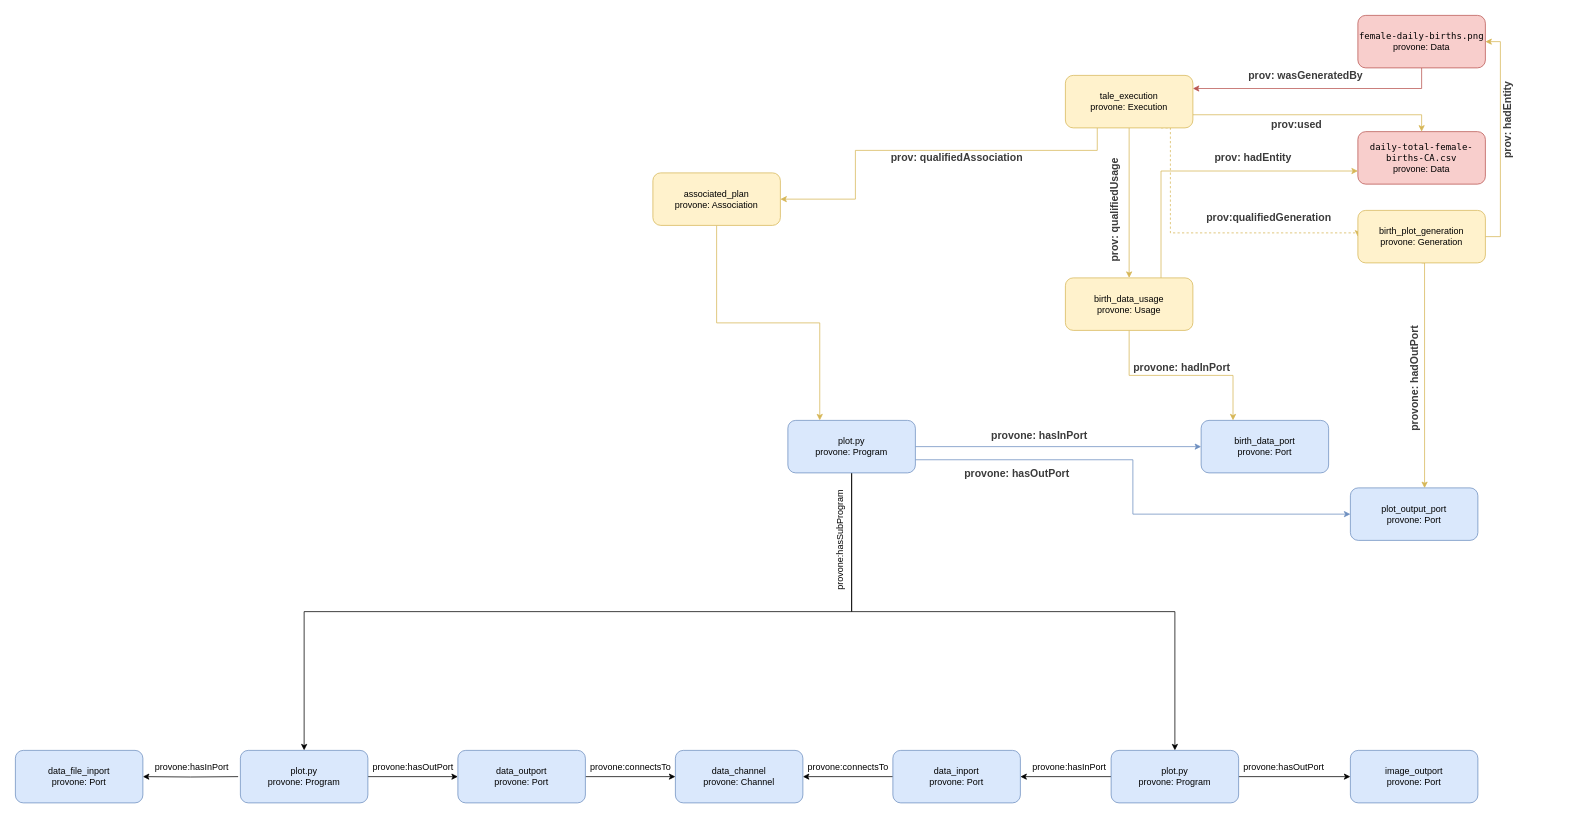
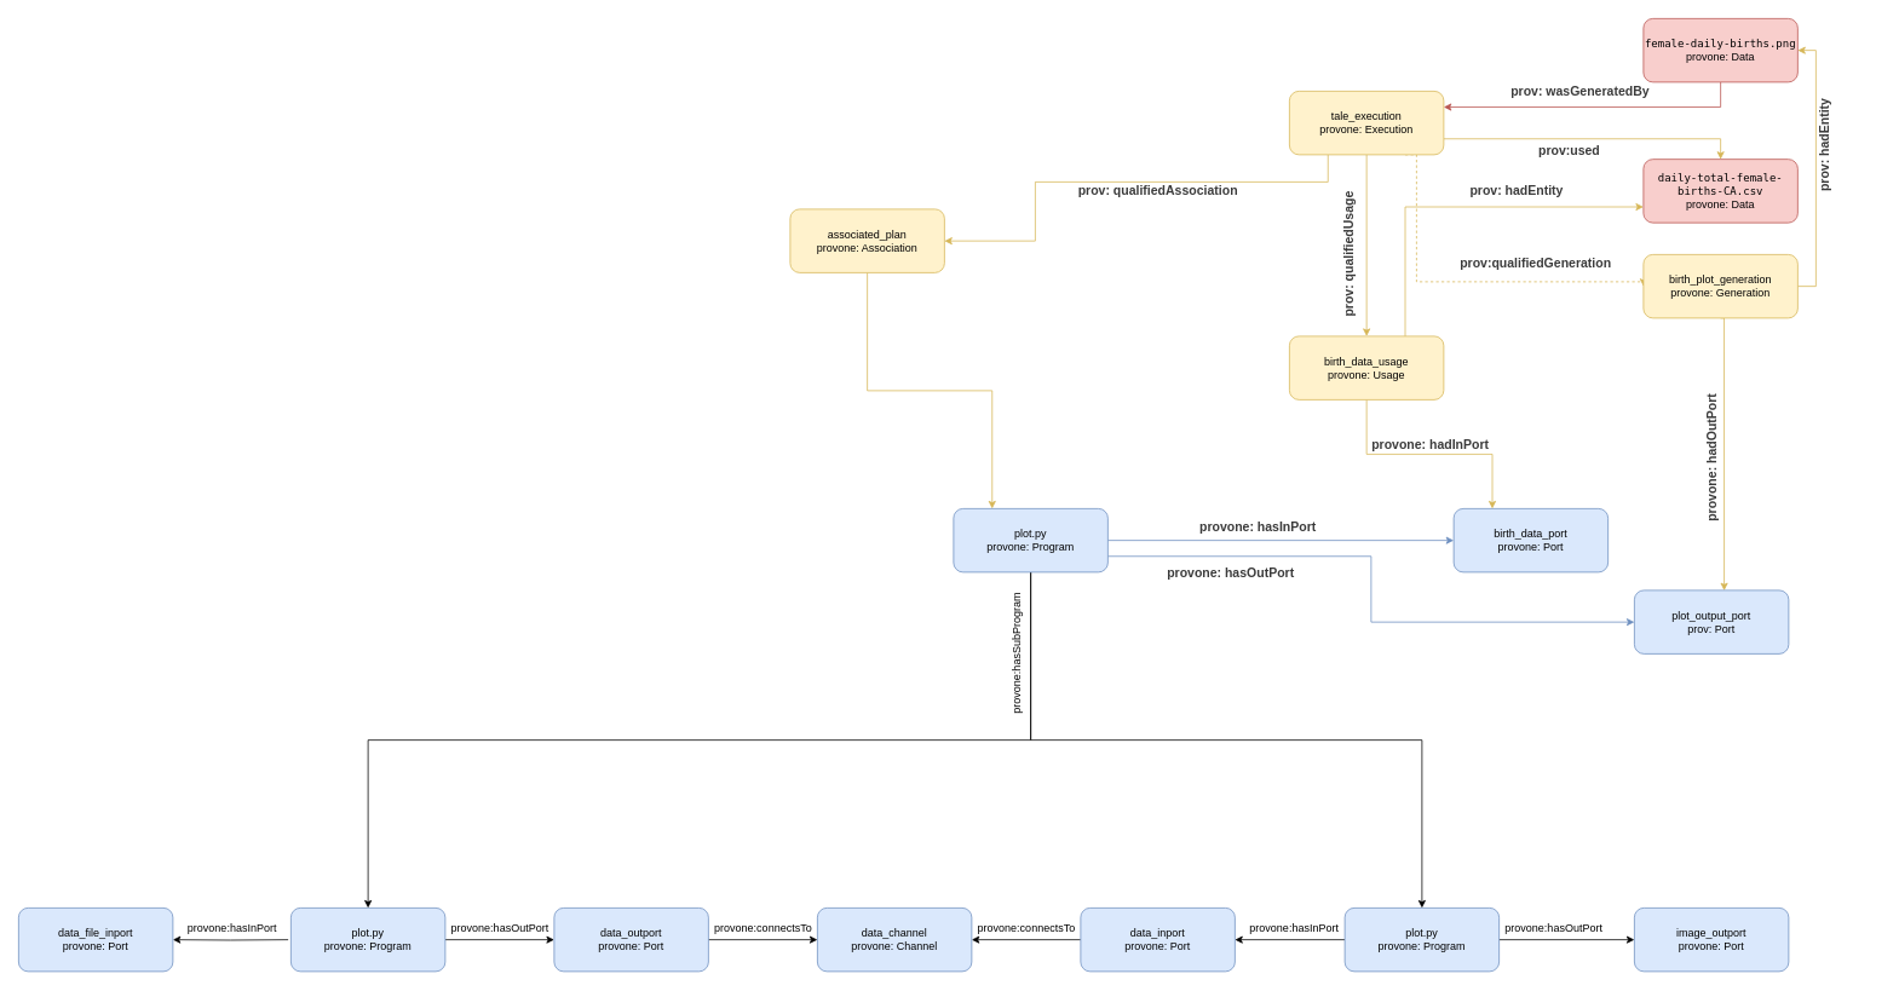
  <mxCell id="0" />
  <mxCell id="1" parent="0" />
  <mxCell id="2" value="" style="edgeStyle=orthogonalEdgeStyle;rounded=0;orthogonalLoop=1;jettySize=auto;html=1;exitX=0.25;exitY=1;exitDx=0;exitDy=0;entryX=1;entryY=0.5;entryDx=0;entryDy=0;fillColor=#fff2cc;strokeColor=#d6b656;" parent="1" source="6" target="8" edge="1"><mxGeometry relative="1" as="geometry"><Array as="points"><mxPoint x="1463" y="200" /><mxPoint x="1140" y="200" /><mxPoint x="1140" y="265" /></Array></mxGeometry></mxCell>
  <mxCell id="3" style="edgeStyle=orthogonalEdgeStyle;rounded=0;orthogonalLoop=1;jettySize=auto;html=1;exitX=0.5;exitY=1;exitDx=0;exitDy=0;entryX=0.5;entryY=0;entryDx=0;entryDy=0;fillColor=#fff2cc;strokeColor=#d6b656;" parent="1" source="6" target="23" edge="1"><mxGeometry relative="1" as="geometry" /></mxCell>
  <mxCell id="4" style="edgeStyle=orthogonalEdgeStyle;rounded=0;orthogonalLoop=1;jettySize=auto;html=1;exitX=0.75;exitY=1;exitDx=0;exitDy=0;entryX=0;entryY=0.5;entryDx=0;entryDy=0;fillColor=#fff2cc;strokeColor=#d6b656;dashed=1;" parent="1" source="6" target="35" edge="1"><mxGeometry relative="1" as="geometry"><Array as="points"><mxPoint x="1560" y="170" /><mxPoint x="1560" y="310" /><mxPoint x="1810" y="310" /></Array></mxGeometry></mxCell>
  <mxCell id="5" style="edgeStyle=orthogonalEdgeStyle;rounded=0;orthogonalLoop=1;jettySize=auto;html=1;exitX=1;exitY=0.75;exitDx=0;exitDy=0;entryX=0.5;entryY=0;entryDx=0;entryDy=0;fillColor=#fff2cc;strokeColor=#d6b656;" parent="1" source="6" target="24" edge="1"><mxGeometry relative="1" as="geometry" /></mxCell>
  <mxCell id="6" value="&lt;div&gt;tale_execution&lt;/div&gt;&lt;div&gt;provone: Execution&lt;br&gt;&lt;/div&gt;" style="rounded=1;whiteSpace=wrap;html=1;fontSize=12;glass=0;strokeWidth=1;shadow=0;fillColor=#fff2cc;strokeColor=#d6b656;" parent="1" vertex="1"><mxGeometry x="1420" y="100" width="170" height="70" as="geometry" /></mxCell>
  <mxCell id="7" value="" style="edgeStyle=orthogonalEdgeStyle;rounded=0;orthogonalLoop=1;jettySize=auto;html=1;entryX=0.25;entryY=0;entryDx=0;entryDy=0;exitX=0.5;exitY=1;exitDx=0;exitDy=0;fillColor=#fff2cc;strokeColor=#d6b656;" parent="1" source="8" target="13" edge="1"><mxGeometry relative="1" as="geometry"><mxPoint x="1460" y="380" as="targetPoint" /></mxGeometry></mxCell>
  <mxCell id="8" value="&lt;div&gt;associated_plan&lt;/div&gt;&lt;div&gt;provone: Association&lt;/div&gt;" style="rounded=1;whiteSpace=wrap;html=1;fontSize=12;glass=0;strokeWidth=1;shadow=0;fillColor=#fff2cc;strokeColor=#d6b656;" parent="1" vertex="1"><mxGeometry x="870" y="230" width="170" height="70" as="geometry" /></mxCell>
  <mxCell id="9" value="" style="edgeStyle=orthogonalEdgeStyle;rounded=0;orthogonalLoop=1;jettySize=auto;html=1;fillColor=#dae8fc;strokeColor=#6c8ebf;" parent="1" source="13" target="20" edge="1"><mxGeometry relative="1" as="geometry" /></mxCell>
  <mxCell id="10" style="edgeStyle=orthogonalEdgeStyle;rounded=0;orthogonalLoop=1;jettySize=auto;html=1;exitX=1;exitY=0.75;exitDx=0;exitDy=0;entryX=0;entryY=0.5;entryDx=0;entryDy=0;fillColor=#dae8fc;strokeColor=#6c8ebf;" parent="1" source="13" target="36" edge="1"><mxGeometry relative="1" as="geometry" /></mxCell>
  <mxCell id="11" style="edgeStyle=orthogonalEdgeStyle;rounded=0;orthogonalLoop=1;jettySize=auto;html=1;exitX=0.5;exitY=1;exitDx=0;exitDy=0;" parent="1" source="13" target="44" edge="1"><mxGeometry relative="1" as="geometry" /></mxCell>
  <mxCell id="12" style="edgeStyle=orthogonalEdgeStyle;rounded=0;orthogonalLoop=1;jettySize=auto;html=1;exitX=0.5;exitY=1;exitDx=0;exitDy=0;" parent="1" source="13" target="16" edge="1"><mxGeometry relative="1" as="geometry" /></mxCell>
  <mxCell id="13" value="&lt;div&gt;&lt;span&gt;plot.py&lt;/span&gt;&lt;/div&gt;&lt;div&gt;&lt;span&gt;provone: Program&lt;/span&gt;&lt;br&gt;&lt;/div&gt;" style="rounded=1;whiteSpace=wrap;html=1;fontSize=12;glass=0;strokeWidth=1;shadow=0;fillColor=#dae8fc;strokeColor=#6c8ebf;" parent="1" vertex="1"><mxGeometry x="1050" y="560" width="170" height="70" as="geometry" /></mxCell>
  <mxCell id="14" value="" style="edgeStyle=orthogonalEdgeStyle;rounded=0;orthogonalLoop=1;jettySize=auto;html=1;" parent="1" source="16" target="19" edge="1"><mxGeometry relative="1" as="geometry" /></mxCell>
  <mxCell id="15" value="" style="edgeStyle=orthogonalEdgeStyle;rounded=0;orthogonalLoop=1;jettySize=auto;html=1;" parent="1" source="16" target="18" edge="1"><mxGeometry relative="1" as="geometry" /></mxCell>
  <mxCell id="16" value="&lt;div&gt;&lt;span&gt;plot.py&lt;/span&gt;&lt;/div&gt;&lt;div&gt;&lt;span&gt;provone: Program&lt;/span&gt;&lt;br&gt;&lt;/div&gt;" style="rounded=1;whiteSpace=wrap;html=1;fontSize=12;glass=0;strokeWidth=1;shadow=0;fillColor=#dae8fc;strokeColor=#6c8ebf;" parent="1" vertex="1"><mxGeometry x="1481" y="1000" width="170" height="70" as="geometry" /></mxCell>
  <mxCell id="17" style="edgeStyle=orthogonalEdgeStyle;rounded=0;orthogonalLoop=1;jettySize=auto;html=1;exitX=0;exitY=0.5;exitDx=0;exitDy=0;entryX=1;entryY=0.5;entryDx=0;entryDy=0;" parent="1" source="18" target="45" edge="1"><mxGeometry relative="1" as="geometry" /></mxCell>
  <mxCell id="18" value="&lt;div&gt;&lt;span&gt;data_inport&lt;/span&gt;&lt;/div&gt;&lt;div&gt;&lt;span&gt;provone: Port&lt;/span&gt;&lt;br&gt;&lt;/div&gt;" style="rounded=1;whiteSpace=wrap;html=1;fontSize=12;glass=0;strokeWidth=1;shadow=0;fillColor=#dae8fc;strokeColor=#6c8ebf;" parent="1" vertex="1"><mxGeometry x="1190" y="1000" width="170" height="70" as="geometry" /></mxCell>
  <mxCell id="19" value="&lt;div&gt;&lt;span&gt;image_outport&lt;/span&gt;&lt;/div&gt;&lt;div&gt;&lt;span&gt;provone: Port&lt;/span&gt;&lt;br&gt;&lt;/div&gt;" style="rounded=1;whiteSpace=wrap;html=1;fontSize=12;glass=0;strokeWidth=1;shadow=0;fillColor=#dae8fc;strokeColor=#6c8ebf;" parent="1" vertex="1"><mxGeometry x="1800" y="1000" width="170" height="70" as="geometry" /></mxCell>
  <mxCell id="20" value="&lt;div&gt;birth_data_port&lt;/div&gt;&lt;div&gt;&lt;span&gt;provone: Port&lt;/span&gt;&lt;br&gt;&lt;/div&gt;" style="rounded=1;whiteSpace=wrap;html=1;fontSize=12;glass=0;strokeWidth=1;shadow=0;fillColor=#dae8fc;strokeColor=#6c8ebf;" parent="1" vertex="1"><mxGeometry x="1601" y="560" width="170" height="70" as="geometry" /></mxCell>
  <mxCell id="21" style="edgeStyle=orthogonalEdgeStyle;rounded=0;orthogonalLoop=1;jettySize=auto;html=1;exitX=0.5;exitY=1;exitDx=0;exitDy=0;entryX=0.25;entryY=0;entryDx=0;entryDy=0;fillColor=#fff2cc;strokeColor=#d6b656;" parent="1" source="23" target="20" edge="1"><mxGeometry relative="1" as="geometry" /></mxCell>
  <mxCell id="22" style="edgeStyle=orthogonalEdgeStyle;rounded=0;orthogonalLoop=1;jettySize=auto;html=1;exitX=0.75;exitY=0;exitDx=0;exitDy=0;entryX=0;entryY=0.75;entryDx=0;entryDy=0;fillColor=#fff2cc;strokeColor=#d6b656;" parent="1" source="23" target="24" edge="1"><mxGeometry relative="1" as="geometry" /></mxCell>
  <mxCell id="23" value="&lt;div&gt;&lt;span&gt;birth_data_usage&lt;/span&gt;&lt;/div&gt;&lt;div&gt;&lt;span&gt;provone: Usage&lt;/span&gt;&lt;br&gt;&lt;/div&gt;" style="rounded=1;whiteSpace=wrap;html=1;fontSize=12;glass=0;strokeWidth=1;shadow=0;fillColor=#fff2cc;strokeColor=#d6b656;" parent="1" vertex="1"><mxGeometry x="1420" y="370" width="170" height="70" as="geometry" /></mxCell>
  <mxCell id="24" value="&lt;div&gt;&lt;code&gt;daily-total-female-births-CA.csv&lt;/code&gt;&lt;/div&gt;&lt;div&gt;provone: Data&lt;br&gt;&lt;/div&gt;" style="rounded=1;whiteSpace=wrap;html=1;fontSize=12;glass=0;strokeWidth=1;shadow=0;fillColor=#f8cecc;strokeColor=#b85450;" parent="1" vertex="1"><mxGeometry x="1810" y="175" width="170" height="70" as="geometry" /></mxCell>
  <mxCell id="25" style="edgeStyle=orthogonalEdgeStyle;rounded=0;orthogonalLoop=1;jettySize=auto;html=1;exitX=0.5;exitY=1;exitDx=0;exitDy=0;entryX=1;entryY=0.25;entryDx=0;entryDy=0;fillColor=#f8cecc;strokeColor=#b85450;" parent="1" source="26" target="6" edge="1"><mxGeometry relative="1" as="geometry" /></mxCell>
  <mxCell id="26" value="&lt;div&gt;&lt;code&gt;female-daily-births.png&lt;/code&gt;&lt;/div&gt;&lt;div&gt;provone: Data&lt;br&gt;&lt;/div&gt;" style="rounded=1;whiteSpace=wrap;html=1;fontSize=12;glass=0;strokeWidth=1;shadow=0;fillColor=#f8cecc;strokeColor=#b85450;" parent="1" vertex="1"><mxGeometry x="1810" y="20" width="170" height="70" as="geometry" /></mxCell>
  <mxCell id="27" value="&lt;font style=&quot;font-size: 14px&quot; color=&quot;#3b3b3b&quot;&gt;&lt;b&gt;prov: qualifiedAssociation&lt;/b&gt;&lt;/font&gt;" style="text;html=1;align=center;verticalAlign=middle;resizable=0;points=[];autosize=1;" parent="1" vertex="1"><mxGeometry x="1180" y="200" width="190" height="20" as="geometry" /></mxCell>
  <mxCell id="28" value="&lt;b&gt;&lt;font style=&quot;font-size: 14px&quot; color=&quot;#3b3b3b&quot;&gt;prov:used&lt;/font&gt;&lt;/b&gt;" style="text;html=1;align=center;verticalAlign=middle;resizable=0;points=[];rotation=0;" parent="1" vertex="1" connectable="0"><mxGeometry x="1740" y="190" as="geometry"><mxPoint x="-13" y="-25.02" as="offset" /></mxGeometry></mxCell>
  <mxCell id="29" value="&lt;font style=&quot;font-size: 14px&quot; color=&quot;#3b3b3b&quot;&gt;&lt;b&gt;prov: wasGeneratedBy&lt;/b&gt;&lt;/font&gt;" style="text;html=1;align=center;verticalAlign=middle;resizable=0;points=[];autosize=1;rotation=0;" parent="1" vertex="1"><mxGeometry x="1655" y="90" width="170" height="20" as="geometry" /></mxCell>
  <mxCell id="30" value="&lt;b&gt;&lt;font color=&quot;#3b3b3b&quot; style=&quot;font-size: 14px&quot;&gt;provone: hasInPort&lt;/font&gt;&lt;/b&gt;" style="text;html=1;align=center;verticalAlign=middle;resizable=0;points=[];autosize=1;" parent="1" vertex="1"><mxGeometry x="1315" y="570" width="140" height="20" as="geometry" /></mxCell>
  <mxCell id="31" value="&lt;b&gt;&lt;font style=&quot;font-size: 14px&quot; color=&quot;#3b3b3b&quot;&gt;provone: hadInPort&lt;/font&gt;&lt;/b&gt;" style="text;html=1;align=center;verticalAlign=middle;resizable=0;points=[];autosize=1;" parent="1" vertex="1"><mxGeometry x="1505" y="480" width="140" height="20" as="geometry" /></mxCell>
  <mxCell id="32" value="&lt;font style=&quot;font-size: 14px&quot; color=&quot;#3b3b3b&quot;&gt;&lt;b&gt;prov: qualifiedUsage&lt;/b&gt;&lt;/font&gt;" style="text;html=1;align=center;verticalAlign=middle;resizable=0;points=[];autosize=1;rotation=-90;" parent="1" vertex="1"><mxGeometry x="1411" y="270" width="150" height="20" as="geometry" /></mxCell>
  <mxCell id="33" style="edgeStyle=orthogonalEdgeStyle;rounded=0;orthogonalLoop=1;jettySize=auto;html=1;exitX=0.5;exitY=1;exitDx=0;exitDy=0;fillColor=#fff2cc;strokeColor=#d6b656;entryX=0.582;entryY=0.004;entryDx=0;entryDy=0;entryPerimeter=0;" parent="1" source="35" target="36" edge="1"><mxGeometry relative="1" as="geometry"><mxPoint x="1895" y="590" as="targetPoint" /><Array as="points"><mxPoint x="1899" y="350" /></Array></mxGeometry></mxCell>
  <mxCell id="34" style="edgeStyle=orthogonalEdgeStyle;rounded=0;orthogonalLoop=1;jettySize=auto;html=1;exitX=1;exitY=0.5;exitDx=0;exitDy=0;entryX=1;entryY=0.5;entryDx=0;entryDy=0;fillColor=#fff2cc;strokeColor=#d6b656;" parent="1" source="35" target="26" edge="1"><mxGeometry relative="1" as="geometry" /></mxCell>
  <mxCell id="35" value="&lt;div&gt;&lt;span&gt;birth_plot_generation&lt;/span&gt;&lt;/div&gt;&lt;div&gt;&lt;span&gt;provone: Generation&lt;/span&gt;&lt;br&gt;&lt;/div&gt;" style="rounded=1;whiteSpace=wrap;html=1;fontSize=12;glass=0;strokeWidth=1;shadow=0;fillColor=#fff2cc;strokeColor=#d6b656;" parent="1" vertex="1"><mxGeometry x="1810" y="280" width="170" height="70" as="geometry" /></mxCell>
- <mxCell id="36" value="&lt;div&gt;plot_output_port&lt;/div&gt;&lt;div&gt;&lt;span&gt;provone: Port&lt;/span&gt;&lt;br&gt;&lt;/div&gt;" style="rounded=1;whiteSpace=wrap;html=1;fontSize=12;glass=0;strokeWidth=1;shadow=0;fillColor=#dae8fc;strokeColor=#6c8ebf;" parent="1" vertex="1"><mxGeometry x="1800" y="650" width="170" height="70" as="geometry" /></mxCell>
+ <mxCell id="36" value="&lt;div&gt;plot_output_port&lt;/div&gt;&lt;div&gt;&lt;span&gt;prov: Port&lt;/span&gt;&lt;br&gt;&lt;/div&gt;" style="rounded=1;whiteSpace=wrap;html=1;fontSize=12;glass=0;strokeWidth=1;shadow=0;fillColor=#dae8fc;strokeColor=#6c8ebf;" parent="1" vertex="1"><mxGeometry x="1800" y="650" width="170" height="70" as="geometry" /></mxCell>
  <mxCell id="37" value="&lt;b&gt;&lt;font style=&quot;font-size: 14px&quot; color=&quot;#3b3b3b&quot;&gt;prov:qualifiedGeneration&lt;/font&gt;&lt;/b&gt;" style="text;html=1;align=center;verticalAlign=middle;resizable=0;points=[];autosize=1;" parent="1" vertex="1"><mxGeometry x="1601" y="280" width="180" height="20" as="geometry" /></mxCell>
  <mxCell id="38" value="&lt;b&gt;&lt;font style=&quot;font-size: 14px&quot; color=&quot;#3b3b3b&quot;&gt;prov: hadEntity&lt;/font&gt;&lt;/b&gt;" style="text;html=1;align=center;verticalAlign=middle;resizable=0;points=[];autosize=1;" parent="1" vertex="1"><mxGeometry x="1610" y="200" width="120" height="20" as="geometry" /></mxCell>
  <mxCell id="39" value="&lt;b&gt;&lt;font style=&quot;font-size: 14px&quot; color=&quot;#3b3b3b&quot;&gt;provone: hadOutPort&lt;/font&gt;&lt;/b&gt;" style="text;html=1;align=center;verticalAlign=middle;resizable=0;points=[];autosize=1;rotation=-90;" parent="1" vertex="1"><mxGeometry x="1805" y="494.5" width="160" height="20" as="geometry" /></mxCell>
  <mxCell id="40" value="&lt;b&gt;&lt;font style=&quot;font-size: 14px&quot; color=&quot;#3b3b3b&quot;&gt;provone: hasOutPort&lt;/font&gt;&lt;/b&gt;" style="text;html=1;align=center;verticalAlign=middle;resizable=0;points=[];autosize=1;" parent="1" vertex="1"><mxGeometry x="1275" y="621" width="160" height="20" as="geometry" /></mxCell>
  <mxCell id="41" value="&lt;b&gt;&lt;font style=&quot;font-size: 14px&quot; color=&quot;#3b3b3b&quot;&gt;prov: hadEntity&lt;/font&gt;&lt;/b&gt;" style="text;html=1;align=center;verticalAlign=middle;resizable=0;points=[];autosize=1;rotation=-90;" parent="1" vertex="1"><mxGeometry x="1950" y="150" width="120" height="20" as="geometry" /></mxCell>
  <mxCell id="42" value="" style="edgeStyle=orthogonalEdgeStyle;rounded=0;orthogonalLoop=1;jettySize=auto;html=1;" parent="1" target="48" edge="1"><mxGeometry relative="1" as="geometry"><mxPoint x="317" y="1035" as="sourcePoint" /></mxGeometry></mxCell>
  <mxCell id="43" value="" style="edgeStyle=orthogonalEdgeStyle;rounded=0;orthogonalLoop=1;jettySize=auto;html=1;" parent="1" source="44" target="47" edge="1"><mxGeometry relative="1" as="geometry" /></mxCell>
  <mxCell id="44" value="&lt;div&gt;&lt;span&gt;plot.py&lt;/span&gt;&lt;/div&gt;&lt;div&gt;&lt;span&gt;provone: Program&lt;/span&gt;&lt;br&gt;&lt;/div&gt;" style="rounded=1;whiteSpace=wrap;html=1;fontSize=12;glass=0;strokeWidth=1;shadow=0;fillColor=#dae8fc;strokeColor=#6c8ebf;" parent="1" vertex="1"><mxGeometry x="320" y="1000" width="170" height="70" as="geometry" /></mxCell>
  <mxCell id="45" value="&lt;div&gt;&lt;span&gt;data_channel&lt;/span&gt;&lt;/div&gt;&lt;div&gt;&lt;span&gt;provone: Channel&lt;/span&gt;&lt;br&gt;&lt;/div&gt;" style="rounded=1;whiteSpace=wrap;html=1;fontSize=12;glass=0;strokeWidth=1;shadow=0;fillColor=#dae8fc;strokeColor=#6c8ebf;" parent="1" vertex="1"><mxGeometry x="900" y="1000" width="170" height="70" as="geometry" /></mxCell>
  <mxCell id="46" style="edgeStyle=orthogonalEdgeStyle;rounded=0;orthogonalLoop=1;jettySize=auto;html=1;exitX=1;exitY=0.5;exitDx=0;exitDy=0;entryX=0;entryY=0.5;entryDx=0;entryDy=0;" parent="1" source="47" target="45" edge="1"><mxGeometry relative="1" as="geometry" /></mxCell>
  <mxCell id="47" value="&lt;div&gt;&lt;span&gt;data_outport&lt;/span&gt;&lt;/div&gt;&lt;div&gt;&lt;span&gt;provone: Port&lt;/span&gt;&lt;br&gt;&lt;/div&gt;" style="rounded=1;whiteSpace=wrap;html=1;fontSize=12;glass=0;strokeWidth=1;shadow=0;fillColor=#dae8fc;strokeColor=#6c8ebf;" parent="1" vertex="1"><mxGeometry x="610" y="1000" width="170" height="70" as="geometry" /></mxCell>
  <mxCell id="48" value="&lt;div&gt;&lt;span&gt;data_file_inport&lt;/span&gt;&lt;/div&gt;&lt;div&gt;&lt;span&gt;provone: Port&lt;/span&gt;&lt;br&gt;&lt;/div&gt;" style="rounded=1;whiteSpace=wrap;html=1;fontSize=12;glass=0;strokeWidth=1;shadow=0;fillColor=#dae8fc;strokeColor=#6c8ebf;" parent="1" vertex="1"><mxGeometry x="20" y="1000" width="170" height="70" as="geometry" /></mxCell>
  <mxCell id="49" value="provone:hasSubProgram" style="text;html=1;align=center;verticalAlign=middle;resizable=0;points=[];autosize=1;fontStyle=0;rotation=-90;" parent="1" vertex="1"><mxGeometry x="1045" y="710" width="150" height="20" as="geometry" /></mxCell>
  <mxCell id="50" value="provone:hasInPort" style="text;html=1;align=center;verticalAlign=middle;resizable=0;points=[];autosize=1;" parent="1" vertex="1"><mxGeometry x="200" y="1012" width="110" height="20" as="geometry" /></mxCell>
  <mxCell id="51" value="provone:hasOutPort" style="text;html=1;align=center;verticalAlign=middle;resizable=0;points=[];autosize=1;rotation=0;" parent="1" vertex="1"><mxGeometry x="490" y="1012" width="120" height="20" as="geometry" /></mxCell>
  <mxCell id="52" value="provone:hasInPort" style="text;html=1;align=center;verticalAlign=middle;resizable=0;points=[];autosize=1;" parent="1" vertex="1"><mxGeometry x="1370" y="1012" width="110" height="20" as="geometry" /></mxCell>
  <mxCell id="53" value="provone:connectsTo" style="text;html=1;align=center;verticalAlign=middle;resizable=0;points=[];autosize=1;" parent="1" vertex="1"><mxGeometry x="1070" y="1012" width="120" height="20" as="geometry" /></mxCell>
  <mxCell id="54" value="provone:connectsTo" style="text;html=1;align=center;verticalAlign=middle;resizable=0;points=[];autosize=1;" parent="1" vertex="1"><mxGeometry x="780" y="1012" width="120" height="20" as="geometry" /></mxCell>
  <mxCell id="55" value="provone:hasOutPort" style="text;html=1;align=center;verticalAlign=middle;resizable=0;points=[];autosize=1;" parent="1" vertex="1"><mxGeometry x="1651" y="1012" width="120" height="20" as="geometry" /></mxCell>
